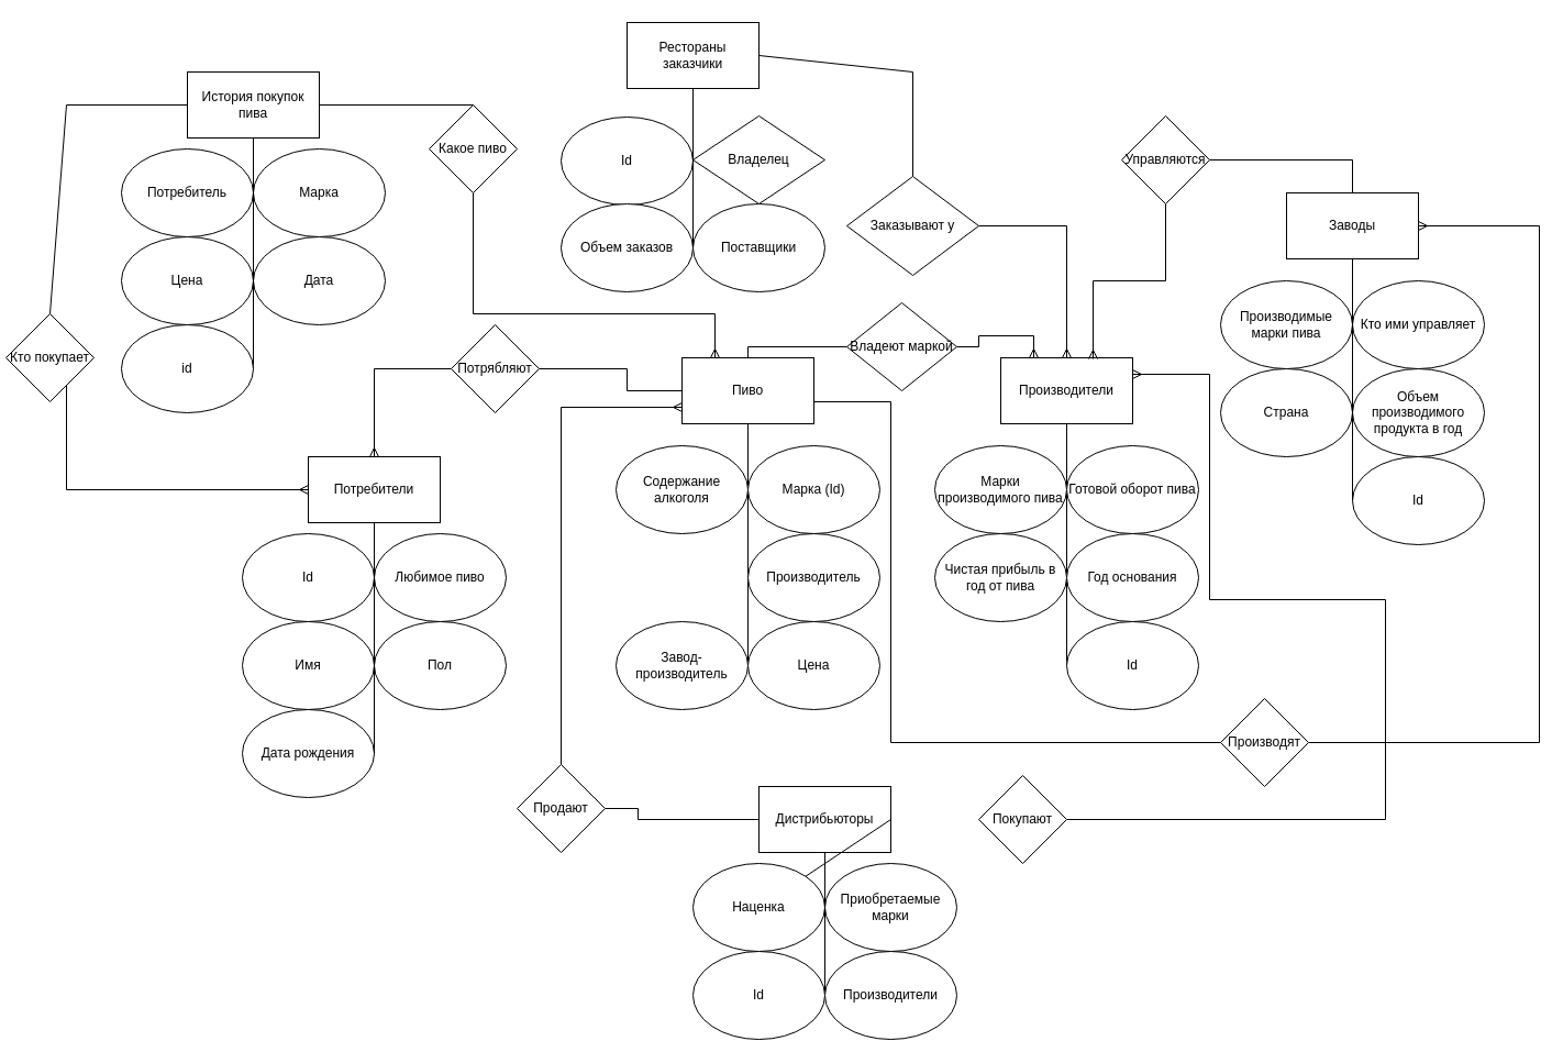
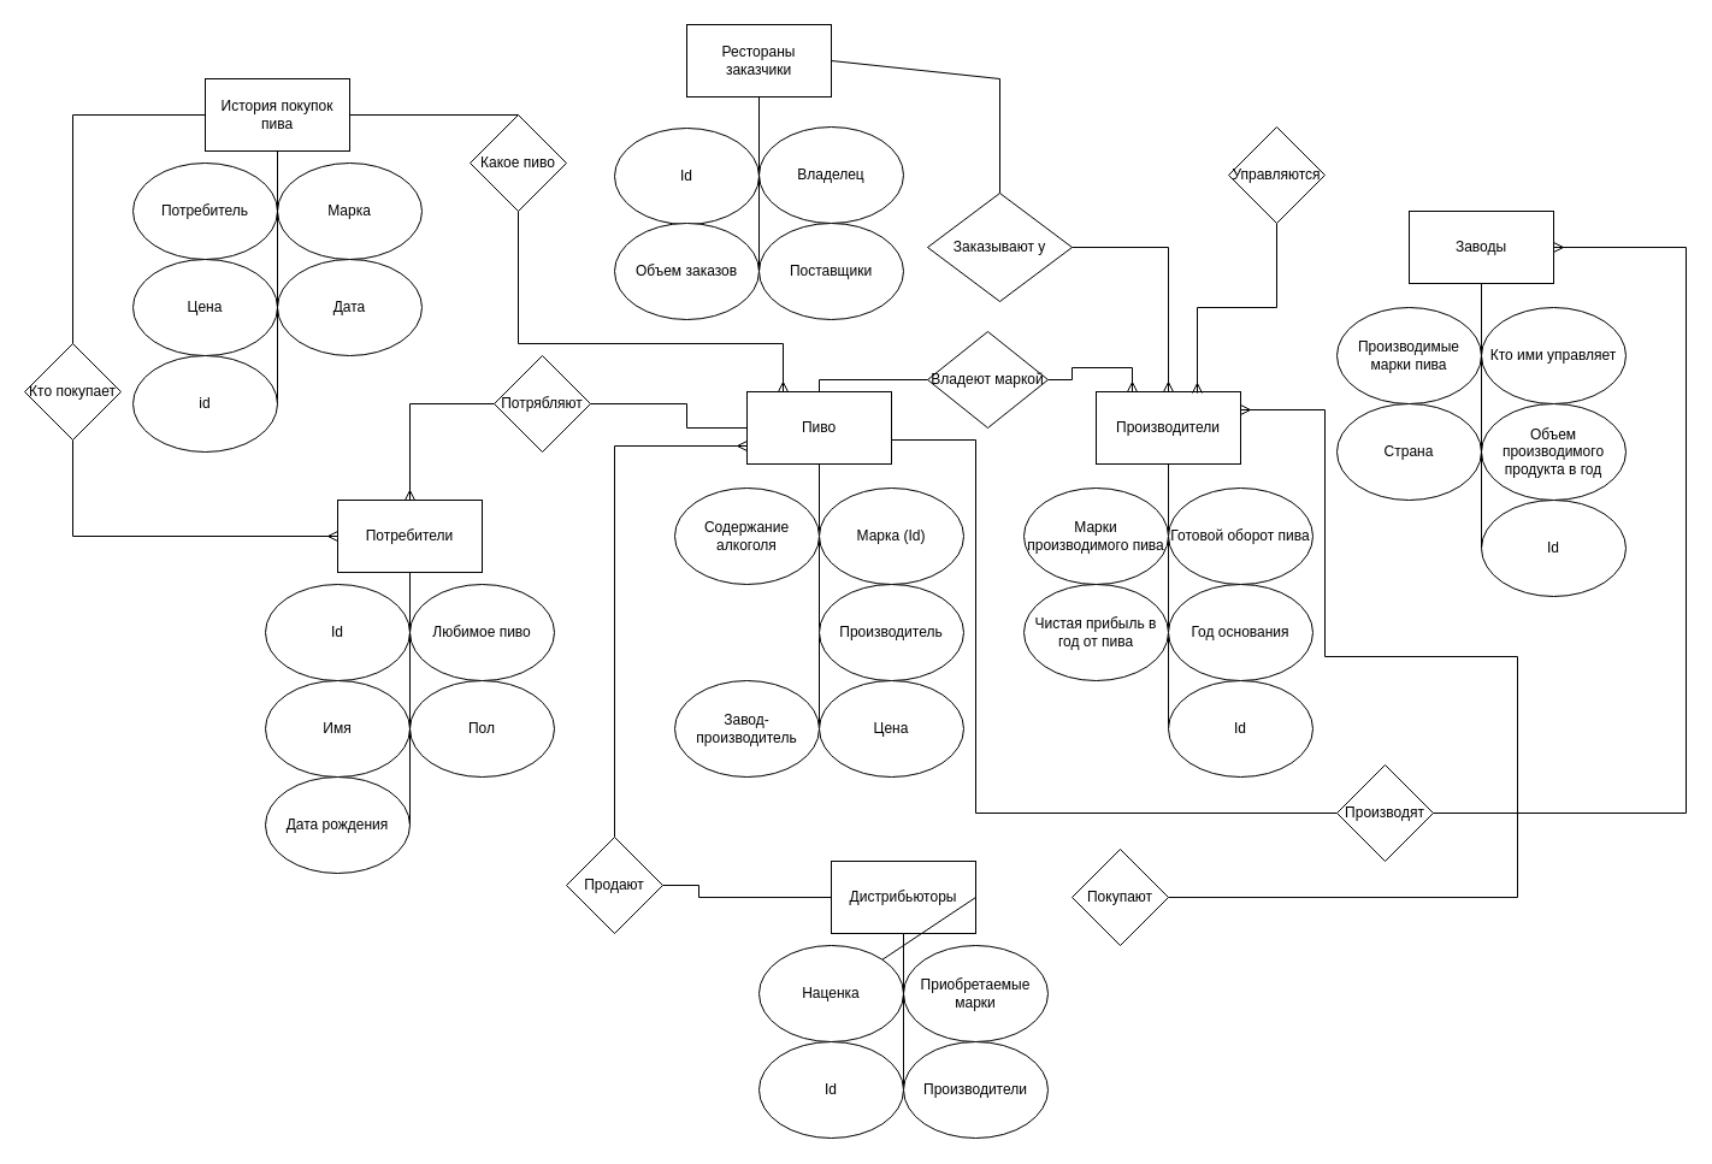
  <mxCell id="0" />
  <mxCell id="1" parent="0" />
  <mxCell id="2" value="Пиво" style="rounded=0;whiteSpace=wrap;html=1;" parent="1" vertex="1"><mxGeometry x="620" y="325" width="120" height="60" as="geometry" /></mxCell>
  <mxCell id="3" value="" style="endArrow=none;html=1;rounded=0;exitX=0.5;exitY=1;exitDx=0;exitDy=0;entryX=1;entryY=0.5;entryDx=0;entryDy=0;" parent="1" source="2" target="7" edge="1"><mxGeometry width="50" height="50" relative="1" as="geometry"><mxPoint x="1070" y="475" as="sourcePoint" /><mxPoint x="680" y="645" as="targetPoint" /></mxGeometry></mxCell>
  <mxCell id="4" value="Марка (Id)" style="ellipse;whiteSpace=wrap;html=1;" parent="1" vertex="1"><mxGeometry x="680" y="405" width="120" height="80" as="geometry" /></mxCell>
  <mxCell id="5" value="Содержание алкоголя" style="ellipse;whiteSpace=wrap;html=1;" parent="1" vertex="1"><mxGeometry x="560" y="405" width="120" height="80" as="geometry" /></mxCell>
  <mxCell id="6" value="Производитель" style="ellipse;whiteSpace=wrap;html=1;" parent="1" vertex="1"><mxGeometry x="680" y="485" width="120" height="80" as="geometry" /></mxCell>
  <mxCell id="7" value="Завод-производитель" style="ellipse;whiteSpace=wrap;html=1;" parent="1" vertex="1"><mxGeometry x="560" y="565" width="120" height="80" as="geometry" /></mxCell>
  <mxCell id="8" value="Производители" style="rounded=0;whiteSpace=wrap;html=1;" parent="1" vertex="1"><mxGeometry x="910" y="325" width="120" height="60" as="geometry" /></mxCell>
  <mxCell id="9" value="" style="endArrow=none;html=1;rounded=0;exitX=0.5;exitY=1;exitDx=0;exitDy=0;entryX=0;entryY=0.5;entryDx=0;entryDy=0;" parent="1" source="8" target="19" edge="1"><mxGeometry width="50" height="50" relative="1" as="geometry"><mxPoint x="1070" y="455" as="sourcePoint" /><mxPoint x="970" y="575" as="targetPoint" /></mxGeometry></mxCell>
  <mxCell id="10" value="Марки производимого пива" style="ellipse;whiteSpace=wrap;html=1;" parent="1" vertex="1"><mxGeometry x="850" y="405" width="120" height="80" as="geometry" /></mxCell>
  <mxCell id="11" value="Готовой оборот пива" style="ellipse;whiteSpace=wrap;html=1;" parent="1" vertex="1"><mxGeometry x="970" y="405" width="120" height="80" as="geometry" /></mxCell>
  <mxCell id="12" value="Чистая прибыль в год от пива" style="ellipse;whiteSpace=wrap;html=1;" parent="1" vertex="1"><mxGeometry x="850" y="485" width="120" height="80" as="geometry" /></mxCell>
  <mxCell id="13" value="Год основания" style="ellipse;whiteSpace=wrap;html=1;" parent="1" vertex="1"><mxGeometry x="970" y="485" width="120" height="80" as="geometry" /></mxCell>
  <mxCell id="14" value="Заводы" style="rounded=0;whiteSpace=wrap;html=1;" parent="1" vertex="1"><mxGeometry x="1170" y="175" width="120" height="60" as="geometry" /></mxCell>
  <mxCell id="15" value="Производимые марки пива" style="ellipse;whiteSpace=wrap;html=1;" parent="1" vertex="1"><mxGeometry x="1110" y="255" width="120" height="80" as="geometry" /></mxCell>
  <mxCell id="16" value="Кто ими управляет" style="ellipse;whiteSpace=wrap;html=1;" parent="1" vertex="1"><mxGeometry x="1230" y="255" width="120" height="80" as="geometry" /></mxCell>
  <mxCell id="17" value="Страна" style="ellipse;whiteSpace=wrap;html=1;" parent="1" vertex="1"><mxGeometry x="1110" y="335" width="120" height="80" as="geometry" /></mxCell>
  <mxCell id="18" value="Объем производимого продукта в год" style="ellipse;whiteSpace=wrap;html=1;" parent="1" vertex="1"><mxGeometry x="1230" y="335" width="120" height="80" as="geometry" /></mxCell>
  <mxCell id="19" value="Id" style="ellipse;whiteSpace=wrap;html=1;" parent="1" vertex="1"><mxGeometry x="970" y="565" width="120" height="80" as="geometry" /></mxCell>
  <mxCell id="20" value="Id" style="ellipse;whiteSpace=wrap;html=1;" parent="1" vertex="1"><mxGeometry x="1230" y="415" width="120" height="80" as="geometry" /></mxCell>
  <mxCell id="21" value="Рестораны заказчики" style="rounded=0;whiteSpace=wrap;html=1;" parent="1" vertex="1"><mxGeometry x="570" y="20" width="120" height="60" as="geometry" /></mxCell>
  <mxCell id="22" value="Заказывают у" style="rhombus;whiteSpace=wrap;html=1;" parent="1" vertex="1"><mxGeometry x="770" y="160" width="120" height="90" as="geometry" /></mxCell>
  <mxCell id="23" value="Id" style="ellipse;whiteSpace=wrap;html=1;" parent="1" vertex="1"><mxGeometry x="510" y="106" width="120" height="80" as="geometry" /></mxCell>
- <mxCell id="24" value="Владелец" style="rhombus;whiteSpace=wrap;html=1;" parent="1" vertex="1"><mxGeometry x="630" y="105" width="120" height="80" as="geometry" /></mxCell>
+ <mxCell id="24" value="Владелец" style="ellipse;whiteSpace=wrap;html=1;" parent="1" vertex="1"><mxGeometry x="630" y="105" width="120" height="80" as="geometry" /></mxCell>
  <mxCell id="25" value="Объем заказов" style="ellipse;whiteSpace=wrap;html=1;" parent="1" vertex="1"><mxGeometry x="510" y="185" width="120" height="80" as="geometry" /></mxCell>
  <mxCell id="26" value="Поставщики" style="ellipse;whiteSpace=wrap;html=1;" parent="1" vertex="1"><mxGeometry x="630" y="185" width="120" height="80" as="geometry" /></mxCell>
  <mxCell id="27" value="Потребители" style="rounded=0;whiteSpace=wrap;html=1;" parent="1" vertex="1"><mxGeometry x="280" y="415" width="120" height="60" as="geometry" /></mxCell>
  <mxCell id="28" value="Id" style="ellipse;whiteSpace=wrap;html=1;" parent="1" vertex="1"><mxGeometry x="220" y="485" width="120" height="80" as="geometry" /></mxCell>
  <mxCell id="29" value="Любимое пиво" style="ellipse;whiteSpace=wrap;html=1;" parent="1" vertex="1"><mxGeometry x="340" y="485" width="120" height="80" as="geometry" /></mxCell>
  <mxCell id="30" value="Имя" style="ellipse;whiteSpace=wrap;html=1;" parent="1" vertex="1"><mxGeometry x="220" y="565" width="120" height="80" as="geometry" /></mxCell>
  <mxCell id="31" value="Пол" style="ellipse;whiteSpace=wrap;html=1;" parent="1" vertex="1"><mxGeometry x="340" y="565" width="120" height="80" as="geometry" /></mxCell>
  <mxCell id="32" value="Дата рождения" style="ellipse;whiteSpace=wrap;html=1;" parent="1" vertex="1"><mxGeometry x="220" y="645" width="120" height="80" as="geometry" /></mxCell>
  <mxCell id="33" value="" style="endArrow=none;html=1;rounded=0;exitX=0.5;exitY=1;exitDx=0;exitDy=0;" parent="1" source="21" edge="1"><mxGeometry width="50" height="50" relative="1" as="geometry"><mxPoint x="1070" y="435" as="sourcePoint" /><mxPoint x="630" y="225" as="targetPoint" /></mxGeometry></mxCell>
  <mxCell id="34" value="" style="endArrow=none;html=1;rounded=0;exitX=1;exitY=0.5;exitDx=0;exitDy=0;entryX=0.5;entryY=0;entryDx=0;entryDy=0;" parent="1" source="21" target="22" edge="1"><mxGeometry width="50" height="50" relative="1" as="geometry"><mxPoint x="1070" y="435" as="sourcePoint" /><mxPoint x="1120" y="385" as="targetPoint" /><Array as="points"><mxPoint x="830" y="65" /></Array></mxGeometry></mxCell>
  <mxCell id="35" value="" style="endArrow=ERmany;html=1;rounded=0;exitX=1;exitY=0.5;exitDx=0;exitDy=0;entryX=0.5;entryY=0;entryDx=0;entryDy=0;endFill=0;" parent="1" source="22" target="8" edge="1"><mxGeometry width="50" height="50" relative="1" as="geometry"><mxPoint x="1070" y="435" as="sourcePoint" /><mxPoint x="1120" y="385" as="targetPoint" /><Array as="points"><mxPoint x="970" y="205" /></Array></mxGeometry></mxCell>
  <mxCell id="36" style="edgeStyle=orthogonalEdgeStyle;rounded=0;orthogonalLoop=1;jettySize=auto;html=1;entryX=0.25;entryY=0;entryDx=0;entryDy=0;endArrow=ERmany;endFill=0;" parent="1" source="37" target="8" edge="1"><mxGeometry relative="1" as="geometry" /></mxCell>
  <mxCell id="37" value="Владеют маркой" style="rhombus;whiteSpace=wrap;html=1;" parent="1" vertex="1"><mxGeometry x="770" y="275" width="100" height="80" as="geometry" /></mxCell>
  <mxCell id="38" value="" style="endArrow=none;html=1;rounded=0;exitX=0.5;exitY=0;exitDx=0;exitDy=0;entryX=0;entryY=0.5;entryDx=0;entryDy=0;" parent="1" source="2" target="37" edge="1"><mxGeometry width="50" height="50" relative="1" as="geometry"><mxPoint x="1070" y="435" as="sourcePoint" /><mxPoint x="1120" y="385" as="targetPoint" /><Array as="points"><mxPoint x="680" y="315" /></Array></mxGeometry></mxCell>
  <mxCell id="39" style="edgeStyle=orthogonalEdgeStyle;rounded=0;orthogonalLoop=1;jettySize=auto;html=1;entryX=0.7;entryY=0.017;entryDx=0;entryDy=0;entryPerimeter=0;startArrow=none;startFill=0;endArrow=ERmany;endFill=0;" parent="1" source="40" target="8" edge="1"><mxGeometry relative="1" as="geometry" /></mxCell>
  <mxCell id="40" value="Управляются" style="rhombus;whiteSpace=wrap;html=1;" parent="1" vertex="1"><mxGeometry x="1020" y="105" width="80" height="80" as="geometry" /></mxCell>
- <mxCell id="41" value="" style="endArrow=none;html=1;rounded=0;exitX=1;exitY=0.5;exitDx=0;exitDy=0;entryX=0.5;entryY=0;entryDx=0;entryDy=0;" parent="1" source="40" target="14" edge="1"><mxGeometry width="50" height="50" relative="1" as="geometry"><mxPoint x="1070" y="435" as="sourcePoint" /><mxPoint x="1120" y="385" as="targetPoint" /><Array as="points"><mxPoint x="1230" y="145" /></Array></mxGeometry></mxCell>
  <mxCell id="42" style="edgeStyle=orthogonalEdgeStyle;rounded=0;orthogonalLoop=1;jettySize=auto;html=1;entryX=0.5;entryY=0;entryDx=0;entryDy=0;endArrow=ERmany;endFill=0;" parent="1" source="43" target="27" edge="1"><mxGeometry relative="1" as="geometry" /></mxCell>
  <mxCell id="43" value="Потрябляют" style="rhombus;whiteSpace=wrap;html=1;" parent="1" vertex="1"><mxGeometry x="410" y="295" width="80" height="80" as="geometry" /></mxCell>
  <mxCell id="44" value="" style="endArrow=none;html=1;rounded=0;exitX=0;exitY=0.5;exitDx=0;exitDy=0;entryX=1;entryY=0.5;entryDx=0;entryDy=0;" parent="1" source="2" target="43" edge="1"><mxGeometry width="50" height="50" relative="1" as="geometry"><mxPoint x="850" y="435" as="sourcePoint" /><mxPoint x="900" y="385" as="targetPoint" /><Array as="points"><mxPoint x="570" y="355" /><mxPoint x="570" y="335" /></Array></mxGeometry></mxCell>
  <mxCell id="45" value="" style="endArrow=none;html=1;rounded=0;exitX=0.5;exitY=1;exitDx=0;exitDy=0;entryX=1;entryY=0.5;entryDx=0;entryDy=0;" parent="1" source="27" target="32" edge="1"><mxGeometry width="50" height="50" relative="1" as="geometry"><mxPoint x="850" y="435" as="sourcePoint" /><mxPoint x="900" y="385" as="targetPoint" /></mxGeometry></mxCell>
  <mxCell id="46" value="" style="endArrow=none;html=1;rounded=0;entryX=0.5;entryY=1;entryDx=0;entryDy=0;" parent="1" target="14" edge="1"><mxGeometry width="50" height="50" relative="1" as="geometry"><mxPoint x="1230" y="455" as="sourcePoint" /><mxPoint x="1250" y="565" as="targetPoint" /></mxGeometry></mxCell>
  <mxCell id="47" style="edgeStyle=orthogonalEdgeStyle;rounded=0;orthogonalLoop=1;jettySize=auto;html=1;entryX=1;entryY=0.5;entryDx=0;entryDy=0;startArrow=none;startFill=0;endArrow=ERmany;endFill=0;" parent="1" source="48" target="14" edge="1"><mxGeometry relative="1" as="geometry"><Array as="points"><mxPoint x="1400" y="675" /><mxPoint x="1400" y="205" /></Array></mxGeometry></mxCell>
  <mxCell id="48" value="Производят" style="rhombus;whiteSpace=wrap;html=1;" parent="1" vertex="1"><mxGeometry x="1110" y="635" width="80" height="80" as="geometry" /></mxCell>
  <mxCell id="49" value="" style="endArrow=none;html=1;rounded=0;entryX=0;entryY=0.5;entryDx=0;entryDy=0;" parent="1" target="48" edge="1"><mxGeometry width="50" height="50" relative="1" as="geometry"><mxPoint x="740" y="365" as="sourcePoint" /><mxPoint x="850" y="425" as="targetPoint" /><Array as="points"><mxPoint x="810" y="365" /><mxPoint x="810" y="675" /></Array></mxGeometry></mxCell>
  <mxCell id="50" value="История покупок пива" style="rounded=0;whiteSpace=wrap;html=1;" parent="1" vertex="1"><mxGeometry x="170" y="65" width="120" height="60" as="geometry" /></mxCell>
  <mxCell id="51" value="Потребитель" style="ellipse;whiteSpace=wrap;html=1;" parent="1" vertex="1"><mxGeometry x="110" y="135" width="120" height="80" as="geometry" /></mxCell>
  <mxCell id="52" value="Цена" style="ellipse;whiteSpace=wrap;html=1;" parent="1" vertex="1"><mxGeometry x="680" y="565" width="120" height="80" as="geometry" /></mxCell>
  <mxCell id="53" value="Марка" style="ellipse;whiteSpace=wrap;html=1;" parent="1" vertex="1"><mxGeometry x="230" y="135" width="120" height="80" as="geometry" /></mxCell>
  <mxCell id="54" value="Цена" style="ellipse;whiteSpace=wrap;html=1;" parent="1" vertex="1"><mxGeometry x="110" y="215" width="120" height="80" as="geometry" /></mxCell>
  <mxCell id="55" value="Дата" style="ellipse;whiteSpace=wrap;html=1;" parent="1" vertex="1"><mxGeometry x="230" y="215" width="120" height="80" as="geometry" /></mxCell>
  <mxCell id="56" style="edgeStyle=orthogonalEdgeStyle;rounded=0;orthogonalLoop=1;jettySize=auto;html=1;entryX=0;entryY=0.5;entryDx=0;entryDy=0;endArrow=ERmany;endFill=0;" parent="1" source="57" target="27" edge="1"><mxGeometry relative="1" as="geometry"><Array as="points"><mxPoint x="60" y="445" /></Array></mxGeometry></mxCell>
- <mxCell id="57" value="Кто покупает" style="rhombus;whiteSpace=wrap;html=1;" parent="1" vertex="1"><mxGeometry x="5" y="285" width="80" height="80" as="geometry" /></mxCell>
+ <mxCell id="57" value="Кто покупает" style="rhombus;whiteSpace=wrap;html=1;" parent="1" vertex="1"><mxGeometry x="20" y="285" width="80" height="80" as="geometry" /></mxCell>
  <mxCell id="58" style="edgeStyle=orthogonalEdgeStyle;rounded=0;orthogonalLoop=1;jettySize=auto;html=1;entryX=0.25;entryY=0;entryDx=0;entryDy=0;endArrow=ERmany;endFill=0;" parent="1" source="59" target="2" edge="1"><mxGeometry relative="1" as="geometry"><Array as="points"><mxPoint x="430" y="285" /><mxPoint x="650" y="285" /></Array></mxGeometry></mxCell>
  <mxCell id="59" value="Какое пиво" style="rhombus;whiteSpace=wrap;html=1;" parent="1" vertex="1"><mxGeometry x="390" y="95" width="80" height="80" as="geometry" /></mxCell>
  <mxCell id="60" value="" style="endArrow=none;html=1;rounded=0;exitX=0.5;exitY=1;exitDx=0;exitDy=0;entryX=1;entryY=0.5;entryDx=0;entryDy=0;" parent="1" source="50" target="63" edge="1"><mxGeometry width="50" height="50" relative="1" as="geometry"><mxPoint x="220" y="475" as="sourcePoint" /><mxPoint x="270" y="425" as="targetPoint" /></mxGeometry></mxCell>
  <mxCell id="61" value="" style="endArrow=none;html=1;rounded=0;exitX=0;exitY=0.5;exitDx=0;exitDy=0;entryX=0.5;entryY=0;entryDx=0;entryDy=0;" parent="1" source="50" target="57" edge="1"><mxGeometry width="50" height="50" relative="1" as="geometry"><mxPoint x="220" y="475" as="sourcePoint" /><mxPoint x="270" y="425" as="targetPoint" /><Array as="points"><mxPoint x="60" y="95" /></Array></mxGeometry></mxCell>
  <mxCell id="62" value="" style="endArrow=none;html=1;rounded=0;exitX=1;exitY=0.5;exitDx=0;exitDy=0;entryX=0.5;entryY=0;entryDx=0;entryDy=0;" parent="1" source="50" target="59" edge="1"><mxGeometry width="50" height="50" relative="1" as="geometry"><mxPoint x="220" y="455" as="sourcePoint" /><mxPoint x="270" y="405" as="targetPoint" /></mxGeometry></mxCell>
  <mxCell id="63" value="id" style="ellipse;whiteSpace=wrap;html=1;" parent="1" vertex="1"><mxGeometry x="110" y="295" width="120" height="80" as="geometry" /></mxCell>
  <mxCell id="64" value="Дистрибьюторы" style="rounded=0;whiteSpace=wrap;html=1;" parent="1" vertex="1"><mxGeometry x="690" y="715" width="120" height="60" as="geometry" /></mxCell>
  <mxCell id="65" value="Приобретаемые марки" style="ellipse;whiteSpace=wrap;html=1;" parent="1" vertex="1"><mxGeometry x="750" y="785" width="120" height="80" as="geometry" /></mxCell>
  <mxCell id="66" value="Наценка" style="ellipse;whiteSpace=wrap;html=1;" parent="1" vertex="1"><mxGeometry x="630" y="785" width="120" height="80" as="geometry" /></mxCell>
  <mxCell id="67" value="Id" style="ellipse;whiteSpace=wrap;html=1;" parent="1" vertex="1"><mxGeometry x="630" y="865" width="120" height="80" as="geometry" /></mxCell>
  <mxCell id="68" value="" style="endArrow=none;html=1;rounded=0;exitX=0.5;exitY=1;exitDx=0;exitDy=0;entryX=1;entryY=0.5;entryDx=0;entryDy=0;" parent="1" source="64" target="67" edge="1"><mxGeometry width="50" height="50" relative="1" as="geometry"><mxPoint x="700" y="625" as="sourcePoint" /><mxPoint x="750" y="575" as="targetPoint" /></mxGeometry></mxCell>
  <mxCell id="69" style="edgeStyle=orthogonalEdgeStyle;rounded=0;orthogonalLoop=1;jettySize=auto;html=1;entryX=1;entryY=0.25;entryDx=0;entryDy=0;endArrow=ERmany;endFill=0;" parent="1" source="70" target="8" edge="1"><mxGeometry relative="1" as="geometry"><Array as="points"><mxPoint x="1260" y="745" /><mxPoint x="1260" y="545" /><mxPoint x="1100" y="545" /><mxPoint x="1100" y="340" /></Array></mxGeometry></mxCell>
  <mxCell id="70" value="Покупают" style="rhombus;whiteSpace=wrap;html=1;" parent="1" vertex="1"><mxGeometry x="890" y="705" width="80" height="80" as="geometry" /></mxCell>
  <mxCell id="71" style="edgeStyle=orthogonalEdgeStyle;rounded=0;orthogonalLoop=1;jettySize=auto;html=1;entryX=0;entryY=0.75;entryDx=0;entryDy=0;endArrow=ERmany;endFill=0;" parent="1" source="72" target="2" edge="1"><mxGeometry relative="1" as="geometry"><Array as="points"><mxPoint x="510" y="370" /></Array></mxGeometry></mxCell>
  <mxCell id="72" value="Продают" style="rhombus;whiteSpace=wrap;html=1;" parent="1" vertex="1"><mxGeometry x="470" y="695" width="80" height="80" as="geometry" /></mxCell>
  <mxCell id="73" value="" style="endArrow=none;html=1;rounded=0;exitX=1;exitY=0.5;exitDx=0;exitDy=0;entryX=0;entryY=0.5;entryDx=0;entryDy=0;" parent="1" source="72" target="64" edge="1"><mxGeometry width="50" height="50" relative="1" as="geometry"><mxPoint x="700" y="625" as="sourcePoint" /><mxPoint x="750" y="575" as="targetPoint" /><Array as="points"><mxPoint x="580" y="735" /><mxPoint x="580" y="745" /></Array></mxGeometry></mxCell>
  <mxCell id="74" value="" style="endArrow=none;html=1;rounded=0;exitX=1;exitY=0.5;exitDx=0;exitDy=0;" parent="1" source="64" target="66" edge="1"><mxGeometry width="50" height="50" relative="1" as="geometry"><mxPoint x="700" y="625" as="sourcePoint" /><mxPoint x="750" y="575" as="targetPoint" /></mxGeometry></mxCell>
  <mxCell id="75" value="Производители" style="ellipse;whiteSpace=wrap;html=1;" parent="1" vertex="1"><mxGeometry x="750" y="865" width="120" height="80" as="geometry" /></mxCell>
